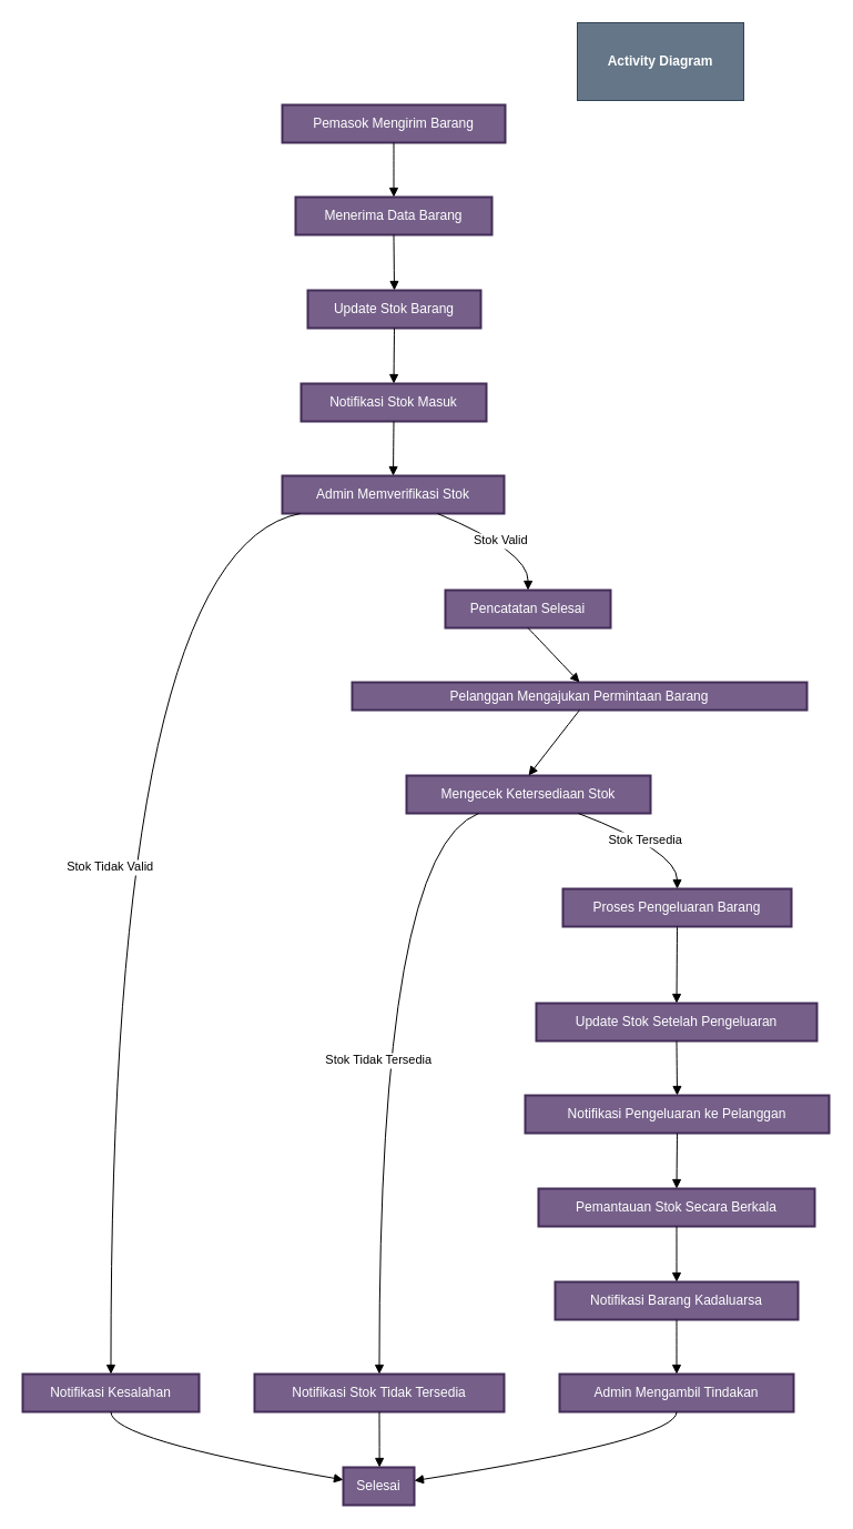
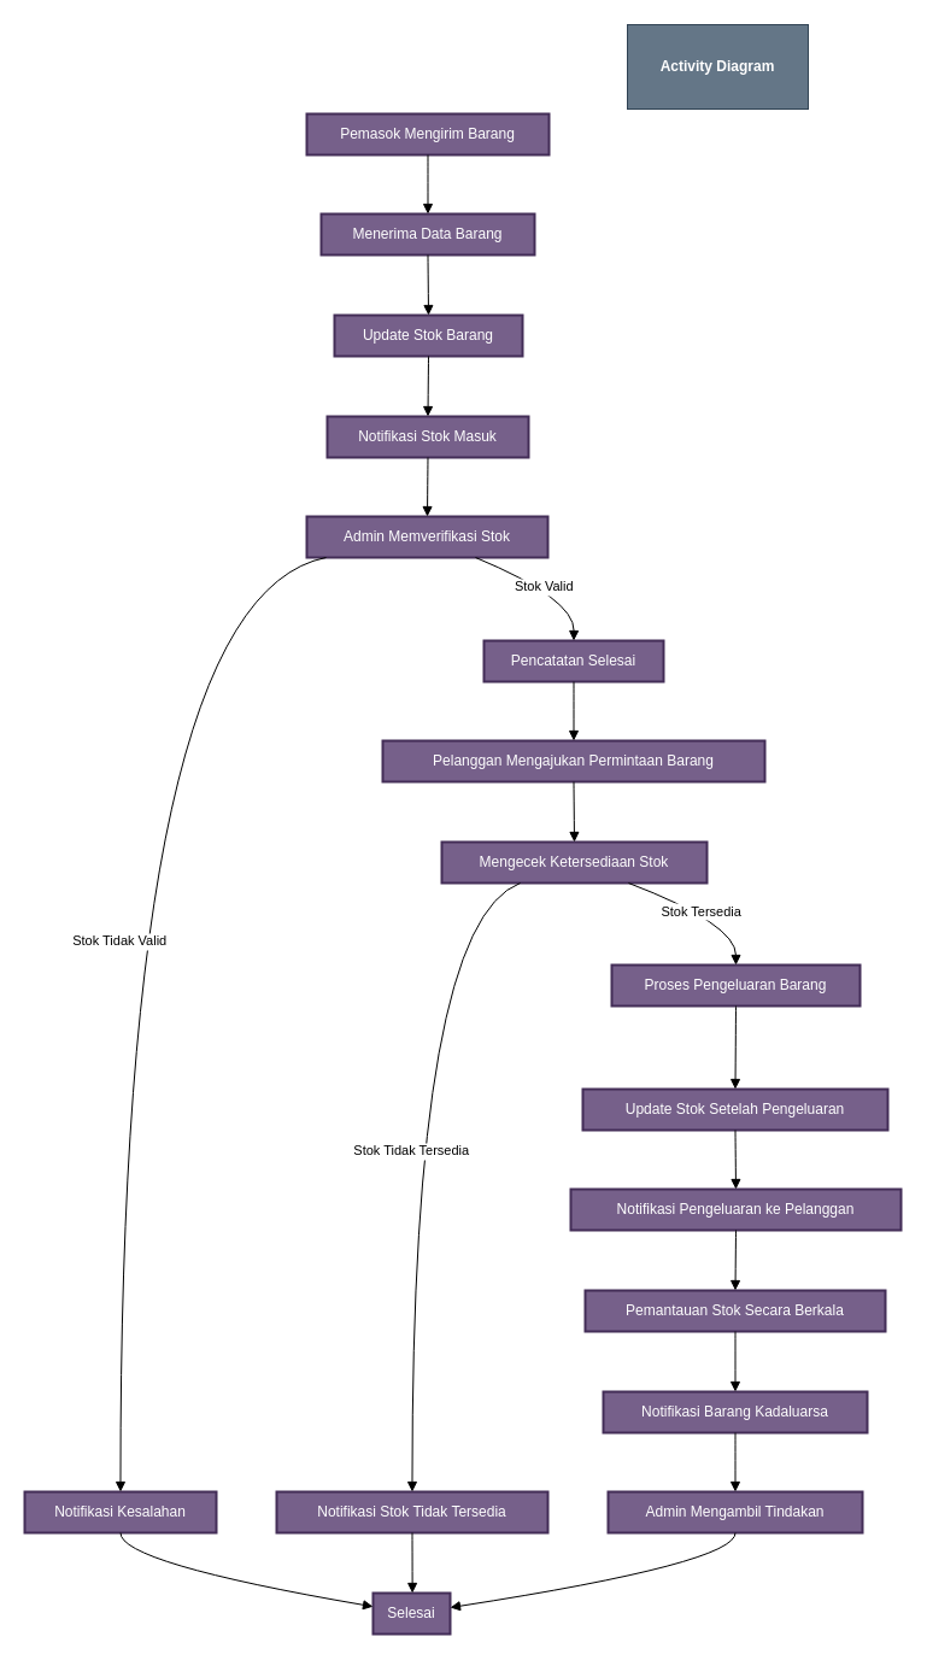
  <mxCell id="0" />
  <mxCell id="1" parent="0" />
  <mxCell id="2" value="Pemasok Mengirim Barang" style="whiteSpace=wrap;strokeWidth=2;fillColor=#76608a;fontColor=#ffffff;strokeColor=#432D57;" parent="1" vertex="1"><mxGeometry x="254" y="94" width="201" height="34" as="geometry" /></mxCell>
  <mxCell id="3" value="Menerima Data Barang" style="whiteSpace=wrap;strokeWidth=2;fillColor=#76608a;fontColor=#ffffff;strokeColor=#432D57;" parent="1" vertex="1"><mxGeometry x="266" y="177" width="177" height="34" as="geometry" /></mxCell>
  <mxCell id="4" value="Update Stok Barang" style="whiteSpace=wrap;strokeWidth=2;fillColor=#76608a;fontColor=#ffffff;strokeColor=#432D57;" parent="1" vertex="1"><mxGeometry x="277" y="261" width="156" height="34" as="geometry" /></mxCell>
  <mxCell id="5" value="Notifikasi Stok Masuk" style="whiteSpace=wrap;strokeWidth=2;fillColor=#76608a;fontColor=#ffffff;strokeColor=#432D57;" parent="1" vertex="1"><mxGeometry x="271" y="345" width="167" height="34" as="geometry" /></mxCell>
  <mxCell id="6" value="Admin Memverifikasi Stok" style="whiteSpace=wrap;strokeWidth=2;fillColor=#76608a;fontColor=#ffffff;strokeColor=#432D57;" parent="1" vertex="1"><mxGeometry x="254" y="428" width="200" height="34" as="geometry" /></mxCell>
  <mxCell id="7" value="Pencatatan Selesai" style="whiteSpace=wrap;strokeWidth=2;fillColor=#76608a;fontColor=#ffffff;strokeColor=#432D57;" parent="1" vertex="1"><mxGeometry x="401" y="531" width="149" height="34" as="geometry" /></mxCell>
  <mxCell id="8" value="Notifikasi Kesalahan" style="whiteSpace=wrap;strokeWidth=2;fillColor=#76608a;fontColor=#ffffff;strokeColor=#432D57;" parent="1" vertex="1"><mxGeometry x="20" y="1237" width="159" height="34" as="geometry" /></mxCell>
- <mxCell id="9" value="Pelanggan Mengajukan Permintaan Barang" style="whiteSpace=wrap;strokeWidth=2;fillColor=#76608a;fontColor=#ffffff;strokeColor=#432D57;" parent="1" vertex="1"><mxGeometry x="317" y="614" width="410" height="25" as="geometry" /></mxCell>
+ <mxCell id="9" value="Pelanggan Mengajukan Permintaan Barang" style="whiteSpace=wrap;strokeWidth=2;fillColor=#76608a;fontColor=#ffffff;strokeColor=#432D57;" parent="1" vertex="1"><mxGeometry x="317" y="614" width="317" height="34" as="geometry" /></mxCell>
  <mxCell id="10" value="Mengecek Ketersediaan Stok" style="whiteSpace=wrap;strokeWidth=2;fillColor=#76608a;fontColor=#ffffff;strokeColor=#432D57;" parent="1" vertex="1"><mxGeometry x="366" y="698" width="220" height="34" as="geometry" /></mxCell>
  <mxCell id="11" value="Proses Pengeluaran Barang" style="whiteSpace=wrap;strokeWidth=2;fillColor=#76608a;fontColor=#ffffff;strokeColor=#432D57;" parent="1" vertex="1"><mxGeometry x="507" y="800" width="206" height="34" as="geometry" /></mxCell>
  <mxCell id="12" value="Update Stok Setelah Pengeluaran" style="whiteSpace=wrap;strokeWidth=2;fillColor=#76608a;fontColor=#ffffff;strokeColor=#432D57;" parent="1" vertex="1"><mxGeometry x="483" y="903" width="253" height="34" as="geometry" /></mxCell>
  <mxCell id="13" value="Notifikasi Pengeluaran ke Pelanggan" style="whiteSpace=wrap;strokeWidth=2;fillColor=#76608a;fontColor=#ffffff;strokeColor=#432D57;" parent="1" vertex="1"><mxGeometry x="473" y="986" width="274" height="34" as="geometry" /></mxCell>
  <mxCell id="14" value="Notifikasi Stok Tidak Tersedia" style="whiteSpace=wrap;strokeWidth=2;fillColor=#76608a;fontColor=#ffffff;strokeColor=#432D57;" parent="1" vertex="1"><mxGeometry x="229" y="1237" width="225" height="34" as="geometry" /></mxCell>
  <mxCell id="15" value="Pemantauan Stok Secara Berkala" style="whiteSpace=wrap;strokeWidth=2;fillColor=#76608a;fontColor=#ffffff;strokeColor=#432D57;" parent="1" vertex="1"><mxGeometry x="485" y="1070" width="249" height="34" as="geometry" /></mxCell>
  <mxCell id="16" value="Notifikasi Barang Kadaluarsa" style="whiteSpace=wrap;strokeWidth=2;fillColor=#76608a;fontColor=#ffffff;strokeColor=#432D57;" parent="1" vertex="1"><mxGeometry x="500" y="1154" width="219" height="34" as="geometry" /></mxCell>
  <mxCell id="17" value="Admin Mengambil Tindakan" style="whiteSpace=wrap;strokeWidth=2;fillColor=#76608a;fontColor=#ffffff;strokeColor=#432D57;" parent="1" vertex="1"><mxGeometry x="504" y="1237" width="211" height="34" as="geometry" /></mxCell>
  <mxCell id="18" value="Selesai" style="whiteSpace=wrap;strokeWidth=2;fillColor=#76608a;fontColor=#ffffff;strokeColor=#432D57;" parent="1" vertex="1"><mxGeometry x="309" y="1321" width="64" height="34" as="geometry" /></mxCell>
  <mxCell id="19" value="" style="curved=1;startArrow=none;endArrow=block;exitX=0.5;exitY=0.98;entryX=0.5;entryY=0.01;rounded=0;" parent="1" source="2" target="3" edge="1"><mxGeometry relative="1" as="geometry"><Array as="points" /></mxGeometry></mxCell>
  <mxCell id="20" value="" style="curved=1;startArrow=none;endArrow=block;exitX=0.5;exitY=1;entryX=0.5;entryY=0;rounded=0;" parent="1" source="3" target="4" edge="1"><mxGeometry relative="1" as="geometry"><Array as="points" /></mxGeometry></mxCell>
  <mxCell id="21" value="" style="curved=1;startArrow=none;endArrow=block;exitX=0.5;exitY=0.99;entryX=0.5;entryY=-0.01;rounded=0;" parent="1" source="4" target="5" edge="1"><mxGeometry relative="1" as="geometry"><Array as="points" /></mxGeometry></mxCell>
  <mxCell id="22" value="" style="curved=1;startArrow=none;endArrow=block;exitX=0.5;exitY=0.98;entryX=0.5;entryY=0.01;rounded=0;" parent="1" source="5" target="6" edge="1"><mxGeometry relative="1" as="geometry"><Array as="points" /></mxGeometry></mxCell>
  <mxCell id="23" value="Stok Valid" style="curved=1;startArrow=none;endArrow=block;exitX=0.7;exitY=1;entryX=0.5;entryY=-0.01;rounded=0;" parent="1" source="6" target="7" edge="1"><mxGeometry relative="1" as="geometry"><Array as="points"><mxPoint x="476" y="496" /></Array></mxGeometry></mxCell>
  <mxCell id="24" value="Stok Tidak Valid" style="curved=1;startArrow=none;endArrow=block;exitX=0.08;exitY=1;entryX=0.5;entryY=0.01;rounded=0;" parent="1" source="6" target="8" edge="1"><mxGeometry relative="1" as="geometry"><Array as="points"><mxPoint x="99" y="496" /></Array></mxGeometry></mxCell>
  <mxCell id="25" value="" style="curved=1;startArrow=none;endArrow=block;exitX=0.5;exitY=0.98;entryX=0.5;entryY=0.01;rounded=0;" parent="1" source="7" target="9" edge="1"><mxGeometry relative="1" as="geometry"><Array as="points" /></mxGeometry></mxCell>
  <mxCell id="26" value="" style="curved=1;startArrow=none;endArrow=block;exitX=0.5;exitY=1;entryX=0.5;entryY=0;rounded=0;" parent="1" source="9" target="10" edge="1"><mxGeometry relative="1" as="geometry"><Array as="points" /></mxGeometry></mxCell>
  <mxCell id="27" value="Stok Tersedia" style="curved=1;startArrow=none;endArrow=block;exitX=0.7;exitY=0.99;entryX=0.5;entryY=0.01;rounded=0;" parent="1" source="10" target="11" edge="1"><mxGeometry relative="1" as="geometry"><Array as="points"><mxPoint x="610" y="766" /></Array></mxGeometry></mxCell>
  <mxCell id="28" value="" style="curved=1;startArrow=none;endArrow=block;exitX=0.5;exitY=1;entryX=0.5;entryY=-0.01;rounded=0;" parent="1" source="11" target="12" edge="1"><mxGeometry relative="1" as="geometry"><Array as="points" /></mxGeometry></mxCell>
  <mxCell id="29" value="" style="curved=1;startArrow=none;endArrow=block;exitX=0.5;exitY=0.98;entryX=0.5;entryY=0.01;rounded=0;" parent="1" source="12" target="13" edge="1"><mxGeometry relative="1" as="geometry"><Array as="points" /></mxGeometry></mxCell>
  <mxCell id="30" value="Stok Tidak Tersedia" style="curved=1;startArrow=none;endArrow=block;exitX=0.3;exitY=0.99;entryX=0.5;entryY=0.01;rounded=0;" parent="1" source="10" target="14" edge="1"><mxGeometry relative="1" as="geometry"><Array as="points"><mxPoint x="341" y="766" /></Array></mxGeometry></mxCell>
  <mxCell id="31" value="" style="curved=1;startArrow=none;endArrow=block;exitX=0.5;exitY=1;entryX=0.5;entryY=0;rounded=0;" parent="1" source="13" target="15" edge="1"><mxGeometry relative="1" as="geometry"><Array as="points" /></mxGeometry></mxCell>
  <mxCell id="32" value="" style="curved=1;startArrow=none;endArrow=block;exitX=0.5;exitY=0.99;entryX=0.5;entryY=-0.01;rounded=0;" parent="1" source="15" target="16" edge="1"><mxGeometry relative="1" as="geometry"><Array as="points" /></mxGeometry></mxCell>
  <mxCell id="33" value="" style="curved=1;startArrow=none;endArrow=block;exitX=0.5;exitY=0.98;entryX=0.5;entryY=0.01;rounded=0;" parent="1" source="16" target="17" edge="1"><mxGeometry relative="1" as="geometry"><Array as="points" /></mxGeometry></mxCell>
  <mxCell id="34" value="" style="curved=1;startArrow=none;endArrow=block;exitX=0.5;exitY=1;entryX=0;entryY=0.33;rounded=0;" parent="1" source="8" target="18" edge="1"><mxGeometry relative="1" as="geometry"><Array as="points"><mxPoint x="99" y="1296" /></Array></mxGeometry></mxCell>
  <mxCell id="35" value="" style="curved=1;startArrow=none;endArrow=block;exitX=0.5;exitY=1;entryX=0.51;entryY=0;rounded=0;" parent="1" source="14" target="18" edge="1"><mxGeometry relative="1" as="geometry"><Array as="points" /></mxGeometry></mxCell>
  <mxCell id="36" value="" style="curved=1;startArrow=none;endArrow=block;exitX=0.5;exitY=1;entryX=1.01;entryY=0.35;rounded=0;" parent="1" source="17" target="18" edge="1"><mxGeometry relative="1" as="geometry"><Array as="points"><mxPoint x="610" y="1296" /></Array></mxGeometry></mxCell>
  <mxCell id="37" value="&lt;b&gt;Activity Diagram&lt;/b&gt;" style="whiteSpace=wrap;html=1;fillColor=#647687;fontColor=#ffffff;strokeColor=#314354;" parent="1" vertex="1"><mxGeometry x="520" y="20" width="150" height="70" as="geometry" /></mxCell>
